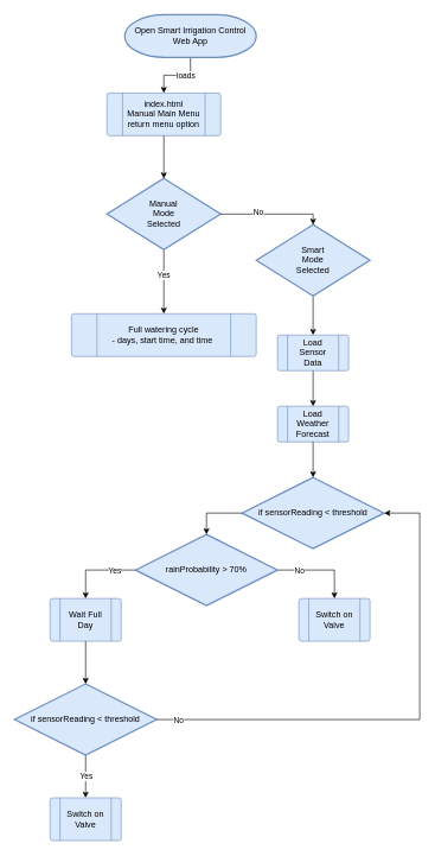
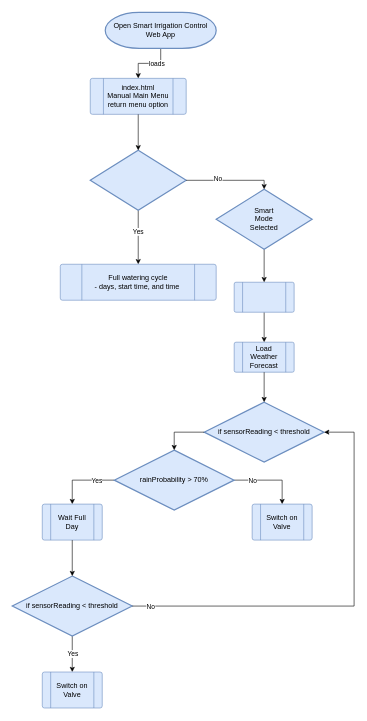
  <mxCell id="0" />
  <mxCell id="1" parent="0" />
  <mxCell id="2" style="edgeStyle=orthogonalEdgeStyle;rounded=0;orthogonalLoop=1;jettySize=auto;html=1;exitX=0.5;exitY=1;exitDx=0;exitDy=0;exitPerimeter=0;entryX=0.5;entryY=0;entryDx=0;entryDy=0;" parent="1" source="4" target="5" edge="1"><mxGeometry relative="1" as="geometry" /></mxCell>
  <mxCell id="3" value="loads" style="edgeLabel;html=1;align=center;verticalAlign=middle;resizable=0;points=[];" parent="2" vertex="1" connectable="0"><mxGeometry x="-0.278" relative="1" as="geometry"><mxPoint as="offset" /></mxGeometry></mxCell>
  <mxCell id="4" value="Open Smart Irrigation Control Web App" style="strokeWidth=2;html=1;shape=mxgraph.flowchart.terminator;whiteSpace=wrap;fillColor=#dae8fc;strokeColor=#6c8ebf;" parent="1" vertex="1"><mxGeometry x="175" y="20" width="185" height="60" as="geometry" /></mxCell>
  <mxCell id="5" value="" style="verticalLabelPosition=bottom;verticalAlign=top;html=1;shape=process;whiteSpace=wrap;rounded=1;size=0.14;arcSize=6;fillColor=#dae8fc;strokeColor=#6c8ebf;" parent="1" vertex="1"><mxGeometry x="150" y="130" width="160" height="60" as="geometry" /></mxCell>
  <mxCell id="6" value="index.html&lt;div&gt;Manual Main Menu&lt;/div&gt;&lt;div&gt;return menu option&lt;/div&gt;" style="text;html=1;align=center;verticalAlign=middle;whiteSpace=wrap;rounded=0;" parent="1" vertex="1"><mxGeometry x="170" y="145" width="120" height="30" as="geometry" /></mxCell>
  <mxCell id="7" style="edgeStyle=orthogonalEdgeStyle;rounded=0;orthogonalLoop=1;jettySize=auto;html=1;exitX=0.5;exitY=1;exitDx=0;exitDy=0;entryX=0.5;entryY=0;entryDx=0;entryDy=0;" parent="1" source="8" target="22" edge="1"><mxGeometry relative="1" as="geometry" /></mxCell>
  <mxCell id="8" value="" style="verticalLabelPosition=bottom;verticalAlign=top;html=1;shape=process;whiteSpace=wrap;rounded=1;size=0.14;arcSize=6;fillColor=#dae8fc;strokeColor=#6c8ebf;" parent="1" vertex="1"><mxGeometry x="390" y="470" width="100" height="50" as="geometry" /></mxCell>
- <mxCell id="9" value="Load Sensor Data" style="text;html=1;align=center;verticalAlign=middle;whiteSpace=wrap;rounded=0;" parent="1" vertex="1"><mxGeometry x="410" y="480" width="60" height="30" as="geometry" /></mxCell>
  <mxCell id="10" style="edgeStyle=orthogonalEdgeStyle;rounded=0;orthogonalLoop=1;jettySize=auto;html=1;" parent="1" source="12" target="19" edge="1"><mxGeometry relative="1" as="geometry" /></mxCell>
  <mxCell id="11" value="Yes" style="edgeLabel;html=1;align=center;verticalAlign=middle;resizable=0;points=[];" parent="10" vertex="1" connectable="0"><mxGeometry x="-0.23" y="-1" relative="1" as="geometry"><mxPoint as="offset" /></mxGeometry></mxCell>
  <mxCell id="12" value="" style="strokeWidth=2;html=1;shape=mxgraph.flowchart.decision;whiteSpace=wrap;fillColor=#dae8fc;strokeColor=#6c8ebf;" parent="1" vertex="1"><mxGeometry x="150" y="250" width="160" height="100" as="geometry" /></mxCell>
- <mxCell id="13" value="Manual Mode Selected" style="text;html=1;align=center;verticalAlign=middle;whiteSpace=wrap;rounded=0;" parent="1" vertex="1"><mxGeometry x="200" y="285" width="60" height="30" as="geometry" /></mxCell>
  <mxCell id="14" style="edgeStyle=orthogonalEdgeStyle;rounded=0;orthogonalLoop=1;jettySize=auto;html=1;exitX=0.5;exitY=1;exitDx=0;exitDy=0;exitPerimeter=0;entryX=0.5;entryY=0;entryDx=0;entryDy=0;" parent="1" source="15" target="8" edge="1"><mxGeometry relative="1" as="geometry" /></mxCell>
  <mxCell id="15" value="" style="strokeWidth=2;html=1;shape=mxgraph.flowchart.decision;whiteSpace=wrap;fillColor=#dae8fc;strokeColor=#6c8ebf;" parent="1" vertex="1"><mxGeometry x="360" y="315" width="160" height="100" as="geometry" /></mxCell>
  <mxCell id="16" value="Smart Mode Selected" style="text;html=1;align=center;verticalAlign=middle;whiteSpace=wrap;rounded=0;" parent="1" vertex="1"><mxGeometry x="410" y="350" width="60" height="30" as="geometry" /></mxCell>
  <mxCell id="17" style="edgeStyle=orthogonalEdgeStyle;rounded=0;orthogonalLoop=1;jettySize=auto;html=1;entryX=0.5;entryY=0;entryDx=0;entryDy=0;entryPerimeter=0;exitX=1;exitY=0.5;exitDx=0;exitDy=0;exitPerimeter=0;" parent="1" source="12" target="15" edge="1"><mxGeometry relative="1" as="geometry"><Array as="points"><mxPoint x="440" y="300" /></Array></mxGeometry></mxCell>
  <mxCell id="18" value="No" style="edgeLabel;html=1;align=center;verticalAlign=middle;resizable=0;points=[];" parent="17" vertex="1" connectable="0"><mxGeometry x="-0.289" y="3" relative="1" as="geometry"><mxPoint as="offset" /></mxGeometry></mxCell>
  <mxCell id="19" value="" style="verticalLabelPosition=bottom;verticalAlign=top;html=1;shape=process;whiteSpace=wrap;rounded=1;size=0.14;arcSize=6;fillColor=#dae8fc;strokeColor=#6c8ebf;" parent="1" vertex="1"><mxGeometry x="100" y="440" width="260" height="60" as="geometry" /></mxCell>
  <mxCell id="20" value="Full watering cycle&lt;div&gt;- days, start time, and time&amp;nbsp;&lt;/div&gt;" style="text;html=1;align=center;verticalAlign=middle;whiteSpace=wrap;rounded=0;" parent="1" vertex="1"><mxGeometry x="140" y="455" width="180" height="30" as="geometry" /></mxCell>
  <mxCell id="21" style="edgeStyle=orthogonalEdgeStyle;rounded=0;orthogonalLoop=1;jettySize=auto;html=1;exitX=0.5;exitY=1;exitDx=0;exitDy=0;entryX=0.5;entryY=0;entryDx=0;entryDy=0;entryPerimeter=0;" parent="1" source="5" target="12" edge="1"><mxGeometry relative="1" as="geometry" /></mxCell>
  <mxCell id="22" value="" style="verticalLabelPosition=bottom;verticalAlign=top;html=1;shape=process;whiteSpace=wrap;rounded=1;size=0.14;arcSize=6;fillColor=#dae8fc;strokeColor=#6c8ebf;" parent="1" vertex="1"><mxGeometry x="390" y="570" width="100" height="50" as="geometry" /></mxCell>
  <mxCell id="23" value="Load Weather Forecast" style="text;html=1;align=center;verticalAlign=middle;whiteSpace=wrap;rounded=0;" parent="1" vertex="1"><mxGeometry x="410" y="580" width="60" height="30" as="geometry" /></mxCell>
  <mxCell id="24" value="if sensorReading &amp;lt; threshold" style="strokeWidth=2;html=1;shape=mxgraph.flowchart.decision;whiteSpace=wrap;fillColor=#dae8fc;strokeColor=#6c8ebf;" parent="1" vertex="1"><mxGeometry x="340" y="670" width="200" height="100" as="geometry" /></mxCell>
  <mxCell id="25" style="edgeStyle=orthogonalEdgeStyle;rounded=0;orthogonalLoop=1;jettySize=auto;html=1;exitX=0.5;exitY=1;exitDx=0;exitDy=0;entryX=0.5;entryY=0;entryDx=0;entryDy=0;entryPerimeter=0;" parent="1" source="22" target="24" edge="1"><mxGeometry relative="1" as="geometry" /></mxCell>
  <mxCell id="26" style="edgeStyle=orthogonalEdgeStyle;rounded=0;orthogonalLoop=1;jettySize=auto;html=1;exitX=0;exitY=0.5;exitDx=0;exitDy=0;exitPerimeter=0;entryX=0.5;entryY=0;entryDx=0;entryDy=0;" parent="1" source="30" target="32" edge="1"><mxGeometry relative="1" as="geometry" /></mxCell>
  <mxCell id="27" value="Yes" style="edgeLabel;html=1;align=center;verticalAlign=middle;resizable=0;points=[];" parent="26" vertex="1" connectable="0"><mxGeometry x="-0.197" y="-3" relative="1" as="geometry"><mxPoint x="14" y="3" as="offset" /></mxGeometry></mxCell>
  <mxCell id="28" style="edgeStyle=orthogonalEdgeStyle;rounded=0;orthogonalLoop=1;jettySize=auto;html=1;exitX=1;exitY=0.5;exitDx=0;exitDy=0;exitPerimeter=0;entryX=0.5;entryY=0;entryDx=0;entryDy=0;" edge="1" parent="1" source="30" target="33"><mxGeometry relative="1" as="geometry" /></mxCell>
  <mxCell id="29" value="No" style="edgeLabel;html=1;align=center;verticalAlign=middle;resizable=0;points=[];" vertex="1" connectable="0" parent="28"><mxGeometry x="-0.384" y="2" relative="1" as="geometry"><mxPoint x="-7" y="2" as="offset" /></mxGeometry></mxCell>
  <mxCell id="30" value="rainProbability &amp;gt; 70%" style="strokeWidth=2;html=1;shape=mxgraph.flowchart.decision;whiteSpace=wrap;fillColor=#dae8fc;strokeColor=#6c8ebf;" parent="1" vertex="1"><mxGeometry x="190" y="750" width="200" height="100" as="geometry" /></mxCell>
  <mxCell id="31" style="edgeStyle=orthogonalEdgeStyle;rounded=0;orthogonalLoop=1;jettySize=auto;html=1;exitX=0;exitY=0.5;exitDx=0;exitDy=0;exitPerimeter=0;entryX=0.5;entryY=0;entryDx=0;entryDy=0;entryPerimeter=0;" parent="1" source="24" target="30" edge="1"><mxGeometry relative="1" as="geometry" /></mxCell>
  <mxCell id="32" value="" style="verticalLabelPosition=bottom;verticalAlign=top;html=1;shape=process;whiteSpace=wrap;rounded=1;size=0.14;arcSize=6;fillColor=#dae8fc;strokeColor=#6c8ebf;" parent="1" vertex="1"><mxGeometry x="70" y="840" width="100" height="60" as="geometry" /></mxCell>
  <mxCell id="33" value="" style="verticalLabelPosition=bottom;verticalAlign=top;html=1;shape=process;whiteSpace=wrap;rounded=1;size=0.14;arcSize=6;fillColor=#dae8fc;strokeColor=#6c8ebf;" vertex="1" parent="1"><mxGeometry x="420" y="840" width="100" height="60" as="geometry" /></mxCell>
  <mxCell id="34" value="Wait Full Day" style="text;html=1;align=center;verticalAlign=middle;whiteSpace=wrap;rounded=0;" vertex="1" parent="1"><mxGeometry x="90" y="855" width="60" height="30" as="geometry" /></mxCell>
  <mxCell id="35" value="Switch on Valve" style="text;html=1;align=center;verticalAlign=middle;whiteSpace=wrap;rounded=0;" parent="1" vertex="1"><mxGeometry x="440" y="855" width="60" height="30" as="geometry" /></mxCell>
  <mxCell id="36" style="edgeStyle=orthogonalEdgeStyle;rounded=0;orthogonalLoop=1;jettySize=auto;html=1;exitX=0.5;exitY=1;exitDx=0;exitDy=0;exitPerimeter=0;entryX=0.5;entryY=0;entryDx=0;entryDy=0;" edge="1" parent="1" source="38" target="40"><mxGeometry relative="1" as="geometry" /></mxCell>
  <mxCell id="37" value="Yes" style="edgeLabel;html=1;align=center;verticalAlign=middle;resizable=0;points=[];" vertex="1" connectable="0" parent="36"><mxGeometry x="-0.048" relative="1" as="geometry"><mxPoint as="offset" /></mxGeometry></mxCell>
  <mxCell id="38" value="if sensorReading &amp;lt; threshold" style="strokeWidth=2;html=1;shape=mxgraph.flowchart.decision;whiteSpace=wrap;fillColor=#dae8fc;strokeColor=#6c8ebf;" vertex="1" parent="1"><mxGeometry x="20" y="960" width="200" height="100" as="geometry" /></mxCell>
  <mxCell id="39" style="edgeStyle=orthogonalEdgeStyle;rounded=0;orthogonalLoop=1;jettySize=auto;html=1;exitX=0.5;exitY=1;exitDx=0;exitDy=0;entryX=0.5;entryY=0;entryDx=0;entryDy=0;entryPerimeter=0;" edge="1" parent="1" source="32" target="38"><mxGeometry relative="1" as="geometry" /></mxCell>
  <mxCell id="40" value="" style="verticalLabelPosition=bottom;verticalAlign=top;html=1;shape=process;whiteSpace=wrap;rounded=1;size=0.14;arcSize=6;fillColor=#dae8fc;strokeColor=#6c8ebf;" vertex="1" parent="1"><mxGeometry x="70" y="1120" width="100" height="60" as="geometry" /></mxCell>
  <mxCell id="41" value="Switch on Valve" style="text;html=1;align=center;verticalAlign=middle;whiteSpace=wrap;rounded=0;" vertex="1" parent="1"><mxGeometry x="90" y="1135" width="60" height="30" as="geometry" /></mxCell>
  <mxCell id="42" style="edgeStyle=orthogonalEdgeStyle;rounded=0;orthogonalLoop=1;jettySize=auto;html=1;exitX=1;exitY=0.5;exitDx=0;exitDy=0;exitPerimeter=0;entryX=1;entryY=0.5;entryDx=0;entryDy=0;entryPerimeter=0;" edge="1" parent="1" source="38" target="24"><mxGeometry relative="1" as="geometry"><Array as="points"><mxPoint x="590" y="1010" /><mxPoint x="590" y="720" /></Array></mxGeometry></mxCell>
  <mxCell id="43" value="No" style="edgeLabel;html=1;align=center;verticalAlign=middle;resizable=0;points=[];" vertex="1" connectable="0" parent="42"><mxGeometry x="-0.81" relative="1" as="geometry"><mxPoint x="-37" as="offset" /></mxGeometry></mxCell>
